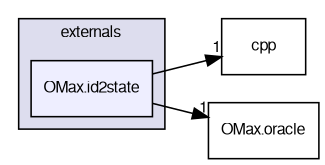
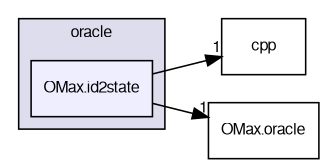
  digraph {
    compound=true
    rankdir=LR
    node [fontname=FreeSans fontsize=10 shape=box]
    edge [headlabel=1 labeldistance=1.5 labelfontname=FreeSans labelfontsize=10]
    n1 [fillcolor="#eeeeff" label="OMax.id2state" pencolor=black style=filled]
    n2 [label=cpp]
    n3 [label="OMax.oracle"]
    subgraph cluster_1 {
      bgcolor="#ddddee"
      fontname=FreeSans
      fontsize=10
-     label=externals
+     label=oracle
      pencolor=black
      n1
    }
    n1 -> n2
    n1 -> n3
  }
